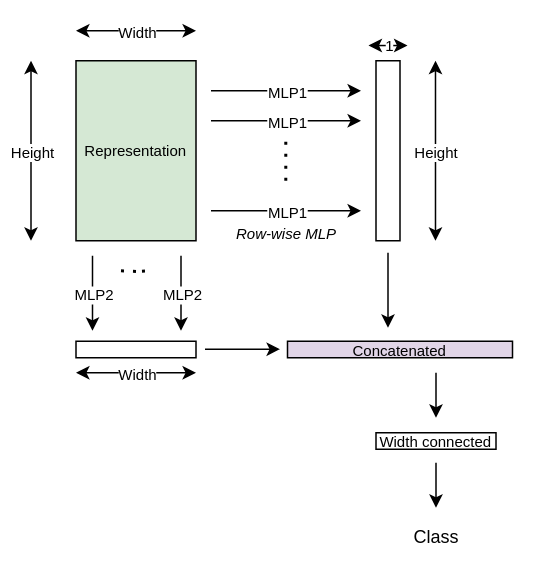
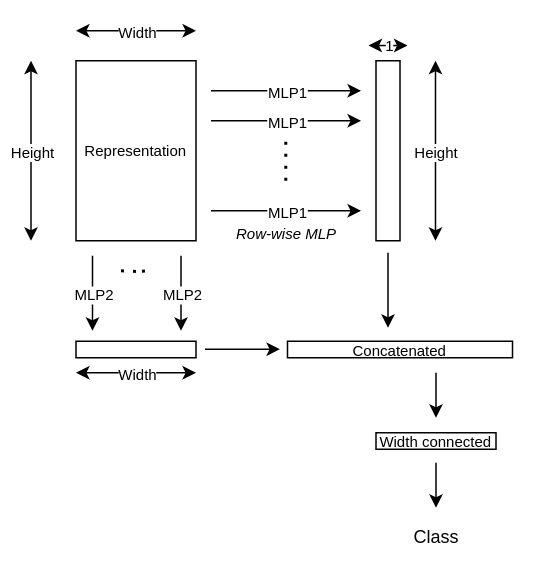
  <mxCell id="0" />
  <mxCell id="1" parent="0" />
- <mxCell id="2" value="Representation" style="rounded=0;whiteSpace=wrap;html=1;fontSize=10;fillColor=#d5e8d4;" parent="1" vertex="1"><mxGeometry x="50" y="40" width="80" height="120" as="geometry" /></mxCell>
+ <mxCell id="2" value="Representation" style="rounded=0;whiteSpace=wrap;html=1;fontSize=10;" parent="1" vertex="1"><mxGeometry x="50" y="40" width="80" height="120" as="geometry" /></mxCell>
  <mxCell id="3" value="" style="rounded=0;whiteSpace=wrap;html=1;fontSize=10;" parent="1" vertex="1"><mxGeometry x="250" y="40" width="16" height="120" as="geometry" /></mxCell>
  <mxCell id="4" value="" style="endArrow=classic;html=1;rounded=0;edgeStyle=orthogonalEdgeStyle;fontSize=10;" parent="1" edge="1"><mxGeometry x="74" y="32" as="geometry"><mxPoint x="140" y="60" as="sourcePoint" /><mxPoint x="240" y="60" as="targetPoint" /></mxGeometry></mxCell>
  <mxCell id="5" value="MLP1" style="edgeLabel;resizable=0;html=1;align=center;verticalAlign=middle;fontSize=10;" parent="4" connectable="0" vertex="1"><mxGeometry relative="1" as="geometry" /></mxCell>
  <mxCell id="6" value="" style="endArrow=classic;html=1;rounded=0;edgeStyle=orthogonalEdgeStyle;startArrow=classic;startFill=1;fontSize=10;" parent="1" edge="1"><mxGeometry x="74" y="32" as="geometry"><mxPoint x="50" y="20" as="sourcePoint" /><mxPoint x="130" y="20" as="targetPoint" /></mxGeometry></mxCell>
  <mxCell id="7" value="Width" style="edgeLabel;resizable=0;html=1;align=center;verticalAlign=middle;fontSize=10;" parent="6" connectable="0" vertex="1"><mxGeometry relative="1" as="geometry" /></mxCell>
  <mxCell id="8" value="" style="endArrow=classic;html=1;rounded=0;edgeStyle=orthogonalEdgeStyle;startArrow=classic;startFill=1;fontSize=10;" parent="1" edge="1"><mxGeometry x="74" y="32" as="geometry"><mxPoint x="20" y="160" as="sourcePoint" /><mxPoint x="20" y="40" as="targetPoint" /></mxGeometry></mxCell>
  <mxCell id="9" value="Height" style="edgeLabel;resizable=0;html=1;align=center;verticalAlign=middle;fontSize=10;" parent="8" connectable="0" vertex="1"><mxGeometry relative="1" as="geometry" /></mxCell>
  <mxCell id="10" value="" style="endArrow=classic;html=1;rounded=0;edgeStyle=orthogonalEdgeStyle;fontSize=10;" parent="1" edge="1"><mxGeometry x="74" y="32" as="geometry"><mxPoint x="140" y="80" as="sourcePoint" /><mxPoint x="240" y="80" as="targetPoint" /></mxGeometry></mxCell>
  <mxCell id="11" value="MLP1" style="edgeLabel;resizable=0;html=1;align=center;verticalAlign=middle;fontSize=10;" parent="10" connectable="0" vertex="1"><mxGeometry relative="1" as="geometry" /></mxCell>
  <mxCell id="12" value="" style="endArrow=classic;html=1;rounded=0;edgeStyle=orthogonalEdgeStyle;fontSize=10;" parent="1" edge="1"><mxGeometry x="74" y="32" as="geometry"><mxPoint x="140" y="140" as="sourcePoint" /><mxPoint x="240" y="140" as="targetPoint" /></mxGeometry></mxCell>
  <mxCell id="13" value="MLP1" style="edgeLabel;resizable=0;html=1;align=center;verticalAlign=middle;fontSize=10;" parent="12" connectable="0" vertex="1"><mxGeometry relative="1" as="geometry" /></mxCell>
  <mxCell id="14" value="&lt;font style=&quot;font-size: 10px&quot;&gt;&lt;i style=&quot;font-size: 10px;&quot;&gt;Row-wise MLP&lt;/i&gt;&lt;/font&gt;" style="text;html=1;align=center;verticalAlign=middle;resizable=0;points=[];autosize=1;strokeColor=none;fontSize=10;" parent="1" vertex="1"><mxGeometry x="150" y="145" width="80" height="20" as="geometry" /></mxCell>
  <mxCell id="15" value="" style="endArrow=classic;html=1;rounded=0;edgeStyle=orthogonalEdgeStyle;startArrow=classic;startFill=1;fontSize=10;" parent="1" edge="1"><mxGeometry x="3.66" y="32" as="geometry"><mxPoint x="289.66" y="160" as="sourcePoint" /><mxPoint x="289.66" y="40" as="targetPoint" /></mxGeometry></mxCell>
  <mxCell id="16" value="Height" style="edgeLabel;resizable=0;html=1;align=center;verticalAlign=middle;fontSize=10;" parent="15" connectable="0" vertex="1"><mxGeometry relative="1" as="geometry" /></mxCell>
  <mxCell id="17" value="" style="endArrow=classic;html=1;rounded=0;edgeStyle=orthogonalEdgeStyle;startArrow=classic;startFill=1;fontSize=10;" parent="1" edge="1"><mxGeometry x="69" y="41.86" as="geometry"><mxPoint x="245" y="29.86" as="sourcePoint" /><mxPoint x="271" y="29.86" as="targetPoint" /></mxGeometry></mxCell>
  <mxCell id="18" value="1" style="edgeLabel;resizable=0;html=1;align=center;verticalAlign=middle;fontSize=10;" parent="17" connectable="0" vertex="1"><mxGeometry relative="1" as="geometry" /></mxCell>
  <mxCell id="19" value="" style="rounded=0;whiteSpace=wrap;html=1;fontSize=10;" parent="1" vertex="1"><mxGeometry x="50" y="227" width="80" height="11" as="geometry" /></mxCell>
  <mxCell id="20" value="" style="endArrow=classic;html=1;rounded=0;edgeStyle=orthogonalEdgeStyle;startArrow=classic;startFill=1;fontSize=10;" parent="1" edge="1"><mxGeometry x="-126" y="-90" as="geometry"><mxPoint x="50" y="248" as="sourcePoint" /><mxPoint x="130" y="248" as="targetPoint" /></mxGeometry></mxCell>
  <mxCell id="21" value="Width" style="edgeLabel;resizable=0;html=1;align=center;verticalAlign=middle;fontSize=10;" parent="20" connectable="0" vertex="1"><mxGeometry relative="1" as="geometry" /></mxCell>
  <mxCell id="22" value="" style="endArrow=classic;html=1;rounded=0;edgeStyle=orthogonalEdgeStyle;fontSize=10;" parent="1" edge="1"><mxGeometry x="-126" y="32" as="geometry"><mxPoint x="61" y="170" as="sourcePoint" /><mxPoint x="61" y="220" as="targetPoint" /></mxGeometry></mxCell>
  <mxCell id="23" value="MLP2" style="edgeLabel;resizable=0;html=1;align=center;verticalAlign=middle;fontSize=10;" parent="22" connectable="0" vertex="1"><mxGeometry relative="1" as="geometry" /></mxCell>
  <mxCell id="24" value="" style="endArrow=classic;html=1;rounded=0;edgeStyle=orthogonalEdgeStyle;fontSize=10;" parent="1" edge="1"><mxGeometry x="-126" y="32" as="geometry"><mxPoint x="120" y="170" as="sourcePoint" /><mxPoint x="120" y="220" as="targetPoint" /></mxGeometry></mxCell>
  <mxCell id="25" value="MLP2" style="edgeLabel;resizable=0;html=1;align=center;verticalAlign=middle;fontSize=10;" parent="24" connectable="0" vertex="1"><mxGeometry relative="1" as="geometry" /></mxCell>
  <mxCell id="26" value="" style="endArrow=none;dashed=1;html=1;dashPattern=1 3;strokeWidth=2;rounded=0;edgeStyle=orthogonalEdgeStyle;fontSize=10;" parent="1" edge="1"><mxGeometry x="74" y="32" width="50" height="50" as="geometry"><mxPoint x="189.86" y="120" as="sourcePoint" /><mxPoint x="189.86" y="90" as="targetPoint" /></mxGeometry></mxCell>
  <mxCell id="27" value="" style="endArrow=none;dashed=1;html=1;dashPattern=1 3;strokeWidth=2;rounded=0;edgeStyle=orthogonalEdgeStyle;fontSize=10;" parent="1" edge="1"><mxGeometry x="-126" y="32" width="50" height="50" as="geometry"><mxPoint x="80" y="180" as="sourcePoint" /><mxPoint x="100" y="180" as="targetPoint" /></mxGeometry></mxCell>
  <mxCell id="28" value="Width connected" style="rounded=0;whiteSpace=wrap;html=1;fontSize=10;" vertex="1" parent="1"><mxGeometry x="250" y="288" width="80" height="11" as="geometry" /></mxCell>
  <mxCell id="29" value="" style="endArrow=none;html=1;rounded=0;edgeStyle=orthogonalEdgeStyle;startArrow=classic;startFill=1;fontSize=10;endFill=0;" edge="1" parent="1"><mxGeometry x="-28.34" y="110" as="geometry"><mxPoint x="258" y="218" as="sourcePoint" /><mxPoint x="258" y="168" as="targetPoint" /></mxGeometry></mxCell>
- <mxCell id="30" value="Concatenated" style="rounded=0;whiteSpace=wrap;html=1;fontSize=10;fillColor=#e1d5e7;" vertex="1" parent="1"><mxGeometry x="191" y="227" width="150" height="11" as="geometry" /></mxCell>
+ <mxCell id="30" value="Concatenated" style="rounded=0;whiteSpace=wrap;html=1;fontSize=10;" vertex="1" parent="1"><mxGeometry x="191" y="227" width="150" height="11" as="geometry" /></mxCell>
  <mxCell id="31" value="" style="endArrow=none;html=1;rounded=0;edgeStyle=orthogonalEdgeStyle;startArrow=classic;startFill=1;fontSize=10;endFill=0;" edge="1" parent="1"><mxGeometry x="-100.34" y="124.3" as="geometry"><mxPoint x="186" y="232.3" as="sourcePoint" /><mxPoint x="136" y="232.3" as="targetPoint" /></mxGeometry></mxCell>
  <mxCell id="32" value="" style="endArrow=none;html=1;rounded=0;edgeStyle=orthogonalEdgeStyle;startArrow=classic;startFill=1;fontSize=10;endFill=0;" edge="1" parent="1"><mxGeometry x="13.66" y="160" as="geometry"><mxPoint x="290" y="278" as="sourcePoint" /><mxPoint x="290" y="248" as="targetPoint" /></mxGeometry></mxCell>
  <mxCell id="33" value="" style="endArrow=none;html=1;rounded=0;edgeStyle=orthogonalEdgeStyle;startArrow=classic;startFill=1;fontSize=10;endFill=0;" edge="1" parent="1"><mxGeometry x="13.66" y="220" as="geometry"><mxPoint x="290" y="338" as="sourcePoint" /><mxPoint x="290" y="308" as="targetPoint" /></mxGeometry></mxCell>
  <mxCell id="34" value="Class" style="text;html=1;align=center;verticalAlign=middle;resizable=0;points=[];autosize=1;strokeColor=none;" vertex="1" parent="1"><mxGeometry x="265" y="348" width="50" height="20" as="geometry" /></mxCell>
